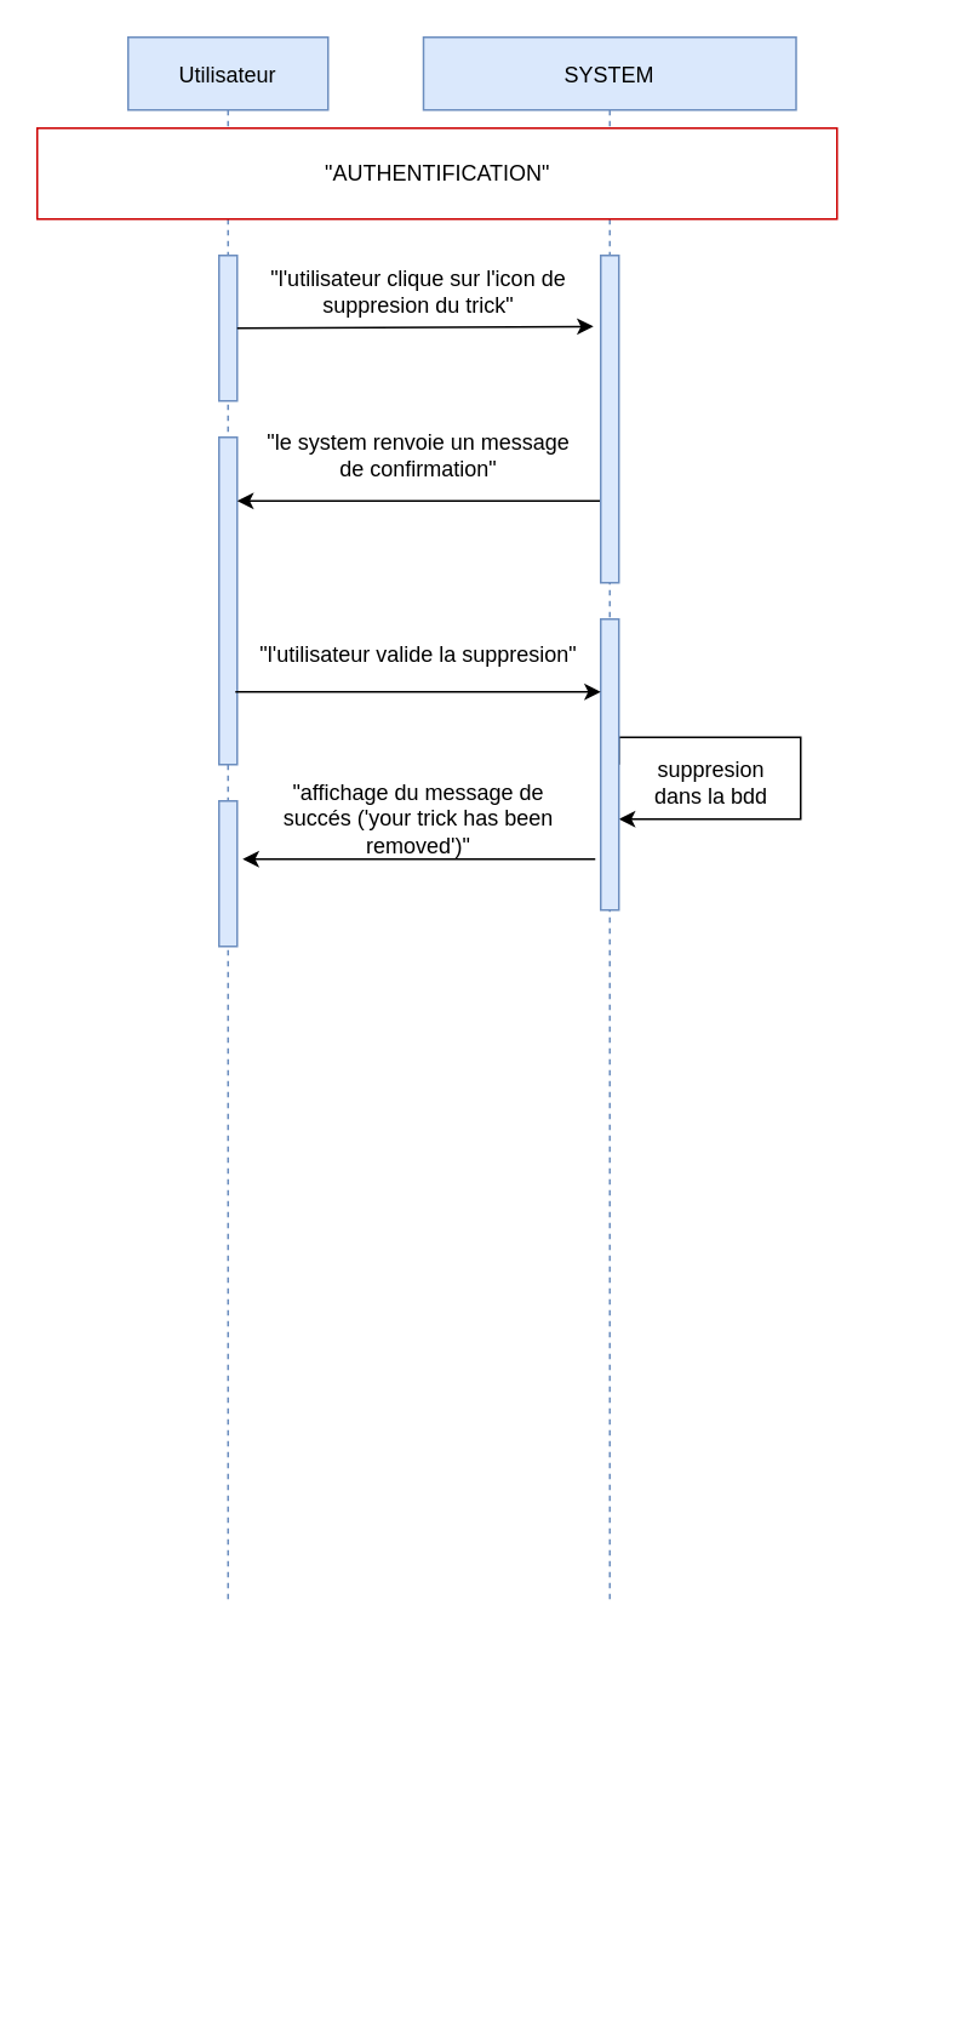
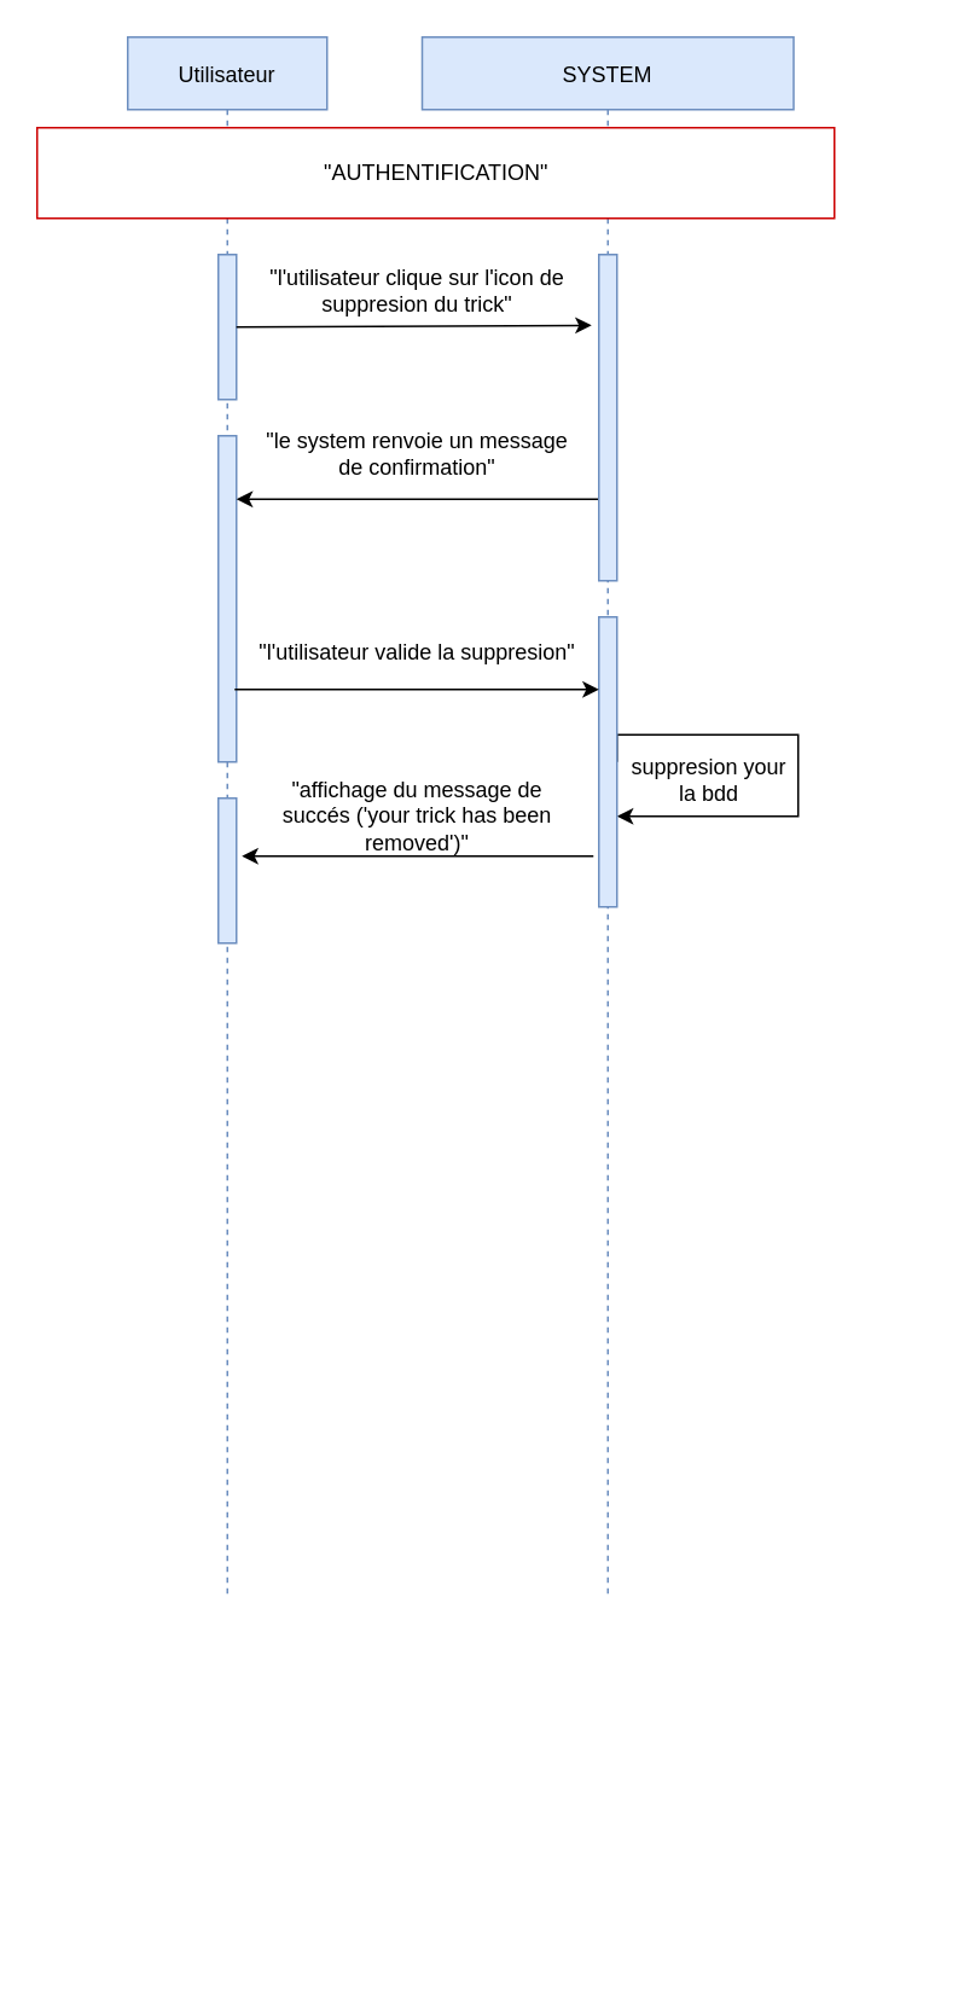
  <mxCell id="0" />
  <mxCell id="1" parent="0" />
  <mxCell id="2" value="Utilisateur" style="shape=umlLifeline;perimeter=lifelinePerimeter;container=1;collapsible=0;recursiveResize=0;rounded=0;shadow=0;strokeWidth=1;fillColor=#dae8fc;strokeColor=#6c8ebf;" parent="1" vertex="1"><mxGeometry x="70" y="20" width="110" height="860" as="geometry" /></mxCell>
  <mxCell id="3" value="" style="html=1;strokeColor=#6c8ebf;fillColor=#dae8fc;" parent="2" vertex="1"><mxGeometry x="50" y="120" width="10" height="80" as="geometry" /></mxCell>
  <mxCell id="4" value="" style="group" parent="2" vertex="1" connectable="0"><mxGeometry x="50" y="300" width="10" height="770" as="geometry" /></mxCell>
  <mxCell id="5" value="" style="group" parent="4" vertex="1" connectable="0"><mxGeometry width="10" height="770" as="geometry" /></mxCell>
  <mxCell id="6" style="edgeStyle=orthogonalEdgeStyle;rounded=0;orthogonalLoop=1;jettySize=auto;html=1;exitX=0.5;exitY=1;exitDx=0;exitDy=0;dashed=1;startArrow=none;startFill=0;" parent="5" edge="1"><mxGeometry relative="1" as="geometry"><mxPoint x="5" y="340" as="sourcePoint" /><mxPoint x="5" y="340" as="targetPoint" /></mxGeometry></mxCell>
  <mxCell id="7" value="" style="html=1;strokeColor=#6c8ebf;fillColor=#dae8fc;" vertex="1" parent="2"><mxGeometry x="50" y="220" width="10" height="180" as="geometry" /></mxCell>
  <mxCell id="8" value="" style="html=1;strokeColor=#6c8ebf;fillColor=#dae8fc;" vertex="1" parent="2"><mxGeometry x="50" y="420" width="10" height="80" as="geometry" /></mxCell>
  <mxCell id="9" value="SYSTEM" style="shape=umlLifeline;perimeter=lifelinePerimeter;container=0;collapsible=0;recursiveResize=0;rounded=0;shadow=0;strokeWidth=1;fillColor=#dae8fc;strokeColor=#6c8ebf;" parent="1" vertex="1"><mxGeometry x="232.5" y="20" width="205" height="860" as="geometry" /></mxCell>
  <mxCell id="10" style="edgeStyle=orthogonalEdgeStyle;rounded=0;orthogonalLoop=1;jettySize=auto;html=1;exitX=0.5;exitY=1;exitDx=0;exitDy=0;dashed=1;startArrow=none;startFill=0;" parent="1" edge="1"><mxGeometry x="395" y="80" as="geometry"><mxPoint x="335" y="720" as="sourcePoint" /><mxPoint x="335" y="720" as="targetPoint" /></mxGeometry></mxCell>
  <mxCell id="11" style="edgeStyle=orthogonalEdgeStyle;rounded=0;orthogonalLoop=1;jettySize=auto;html=1;exitX=1;exitY=0.25;exitDx=0;exitDy=0;entryX=1;entryY=0.713;entryDx=0;entryDy=0;entryPerimeter=0;strokeColor=none;" edge="1" parent="1"><mxGeometry relative="1" as="geometry"><mxPoint x="340" y="385" as="sourcePoint" /><mxPoint x="340" y="523.9" as="targetPoint" /><Array as="points"><mxPoint x="510" y="348" /><mxPoint x="510" y="417" /></Array></mxGeometry></mxCell>
  <mxCell id="12" style="edgeStyle=orthogonalEdgeStyle;rounded=0;orthogonalLoop=1;jettySize=auto;html=1;exitX=0.5;exitY=1;exitDx=0;exitDy=0;" edge="1" parent="1"><mxGeometry relative="1" as="geometry"><mxPoint x="395" y="590" as="sourcePoint" /><mxPoint x="395" y="590" as="targetPoint" /></mxGeometry></mxCell>
  <mxCell id="13" value="&quot;AUTHENTIFICATION&quot;" style="html=1;strokeColor=#CC0000;" vertex="1" parent="1"><mxGeometry x="20" y="70" width="440" height="50" as="geometry" /></mxCell>
  <mxCell id="14" style="edgeStyle=none;rounded=0;orthogonalLoop=1;jettySize=auto;html=1;exitX=0;exitY=0.75;exitDx=0;exitDy=0;" edge="1" parent="1" source="15"><mxGeometry relative="1" as="geometry"><mxPoint x="130" y="275" as="targetPoint" /></mxGeometry></mxCell>
  <mxCell id="15" value="" style="html=1;strokeColor=#6c8ebf;fillColor=#dae8fc;" vertex="1" parent="1"><mxGeometry x="330" y="140" width="10" height="180" as="geometry" /></mxCell>
  <mxCell id="16" style="edgeStyle=none;rounded=0;orthogonalLoop=1;jettySize=auto;html=1;exitX=1;exitY=0.5;exitDx=0;exitDy=0;entryX=-0.4;entryY=0.217;entryDx=0;entryDy=0;entryPerimeter=0;" edge="1" parent="1" source="3" target="15"><mxGeometry relative="1" as="geometry"><mxPoint x="320" y="179" as="targetPoint" /></mxGeometry></mxCell>
  <mxCell id="17" value="&quot;l'utilisateur clique sur l'icon de suppresion du trick&quot;" style="text;html=1;strokeColor=none;fillColor=none;align=center;verticalAlign=middle;whiteSpace=wrap;rounded=0;" vertex="1" parent="1"><mxGeometry x="140" y="150" width="180" height="20" as="geometry" /></mxCell>
  <mxCell id="18" value="&quot;le system renvoie un message de confirmation&quot;" style="text;html=1;strokeColor=none;fillColor=none;align=center;verticalAlign=middle;whiteSpace=wrap;rounded=0;" vertex="1" parent="1"><mxGeometry x="140" y="240" width="180" height="20" as="geometry" /></mxCell>
  <mxCell id="19" style="edgeStyle=orthogonalEdgeStyle;rounded=0;orthogonalLoop=1;jettySize=auto;html=1;exitX=1;exitY=0.5;exitDx=0;exitDy=0;" edge="1" parent="1" source="20"><mxGeometry relative="1" as="geometry"><mxPoint x="340" y="450" as="targetPoint" /><Array as="points"><mxPoint x="440" y="405" /><mxPoint x="440" y="450" /></Array></mxGeometry></mxCell>
  <mxCell id="20" value="" style="html=1;strokeColor=#6c8ebf;fillColor=#dae8fc;" vertex="1" parent="1"><mxGeometry x="330" y="340" width="10" height="160" as="geometry" /></mxCell>
  <mxCell id="21" value="" style="endArrow=classic;html=1;entryX=0;entryY=0.25;entryDx=0;entryDy=0;" edge="1" parent="1" target="20"><mxGeometry width="50" height="50" relative="1" as="geometry"><mxPoint x="129" y="380" as="sourcePoint" /><mxPoint x="440" y="240" as="targetPoint" /></mxGeometry></mxCell>
  <mxCell id="22" value="&quot;l'utilisateur valide la suppresion&quot;" style="text;html=1;strokeColor=none;fillColor=none;align=center;verticalAlign=middle;whiteSpace=wrap;rounded=0;" vertex="1" parent="1"><mxGeometry x="140" y="350" width="180" height="20" as="geometry" /></mxCell>
- <mxCell id="23" value="suppresion dans la bdd" style="text;html=1;strokeColor=none;fillColor=none;align=center;verticalAlign=middle;whiteSpace=wrap;rounded=0;" vertex="1" parent="1"><mxGeometry x="346" y="420" width="90" height="20" as="geometry" /></mxCell>
+ <mxCell id="23" value="suppresion your la bdd" style="text;html=1;strokeColor=none;fillColor=none;align=center;verticalAlign=middle;whiteSpace=wrap;rounded=0;" vertex="1" parent="1"><mxGeometry x="346" y="420" width="90" height="20" as="geometry" /></mxCell>
  <mxCell id="24" value="" style="endArrow=classic;html=1;" edge="1" parent="1"><mxGeometry width="50" height="50" relative="1" as="geometry"><mxPoint x="327" y="472" as="sourcePoint" /><mxPoint x="133" y="472" as="targetPoint" /></mxGeometry></mxCell>
  <mxCell id="25" value="&quot;affichage du message de succés ('your trick has been removed')&quot;" style="text;html=1;strokeColor=none;fillColor=none;align=center;verticalAlign=middle;whiteSpace=wrap;rounded=0;" vertex="1" parent="1"><mxGeometry x="140" y="440" width="180" height="20" as="geometry" /></mxCell>
